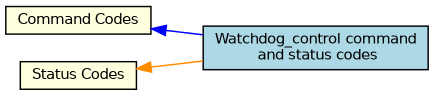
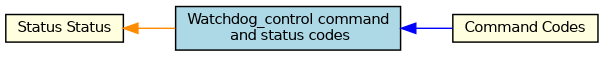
  digraph {
    rankdir=LR
    node [color=black fillcolor=lightyellow fontname=Helvetica fontsize=10 shape=record style=filled]
    edge [dir=back fontname=Helvetica fontsize=10 labelfontname=Helvetica labelfontsize=10 shape=plaintext style=solid]
    n1 [height=0.2 label="Command Codes" width=0.4]
    n2 [fillcolor=lightblue fontcolor=black height=0.2 label="Watchdog_control command\l and status codes" width=0.4]
-   n3 [height=0.2 label="Status Codes" width=0.4]
-   n1 -> n2 [color=blue]
+   n3 [height=0.2 label="Status Status" width=0.4]
+   n2 -> n1 [color=blue]
    n3 -> n2 [color=darkorange]
  }
